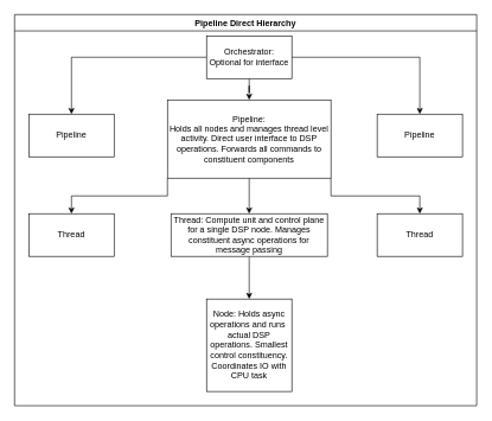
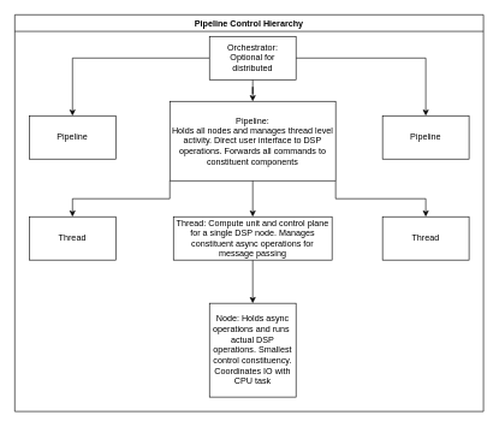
  <mxCell id="0" />
  <mxCell id="1" parent="0" />
- <mxCell id="2" value="Pipeline Direct Hierarchy" style="swimlane;whiteSpace=wrap;html=1;" vertex="1" parent="1"><mxGeometry x="20" y="20" width="650" height="550" as="geometry" /></mxCell>
+ <mxCell id="2" value="Pipeline Control Hierarchy" style="swimlane;whiteSpace=wrap;html=1;" vertex="1" parent="1"><mxGeometry x="20" y="20" width="650" height="550" as="geometry" /></mxCell>
  <mxCell id="3" value="" style="edgeStyle=orthogonalEdgeStyle;rounded=0;orthogonalLoop=1;jettySize=auto;html=1;" edge="1" parent="2" source="6" target="12"><mxGeometry relative="1" as="geometry" /></mxCell>
  <mxCell id="4" style="edgeStyle=orthogonalEdgeStyle;rounded=0;orthogonalLoop=1;jettySize=auto;html=1;exitX=0;exitY=1;exitDx=0;exitDy=0;" edge="1" parent="2" source="6" target="16"><mxGeometry relative="1" as="geometry" /></mxCell>
  <mxCell id="5" style="edgeStyle=orthogonalEdgeStyle;rounded=0;orthogonalLoop=1;jettySize=auto;html=1;exitX=1;exitY=1;exitDx=0;exitDy=0;" edge="1" parent="2" source="6" target="15"><mxGeometry relative="1" as="geometry" /></mxCell>
  <mxCell id="6" value="Pipeline:&lt;br&gt;Holds all nodes and manages thread level activity. Direct user interface to DSP operations. Forwards all commands to constituent components" style="rounded=0;whiteSpace=wrap;html=1;" vertex="1" parent="2"><mxGeometry x="215" y="120" width="230" height="110" as="geometry" /></mxCell>
  <mxCell id="7" style="edgeStyle=orthogonalEdgeStyle;rounded=0;orthogonalLoop=1;jettySize=auto;html=1;" edge="1" parent="2" source="10" target="6"><mxGeometry relative="1" as="geometry" /></mxCell>
  <mxCell id="8" value="" style="edgeStyle=orthogonalEdgeStyle;rounded=0;orthogonalLoop=1;jettySize=auto;html=1;" edge="1" parent="2" source="10" target="13"><mxGeometry relative="1" as="geometry" /></mxCell>
  <mxCell id="9" style="edgeStyle=orthogonalEdgeStyle;rounded=0;orthogonalLoop=1;jettySize=auto;html=1;" edge="1" parent="2" source="10" target="14"><mxGeometry relative="1" as="geometry" /></mxCell>
- <mxCell id="10" value="Orchestrator: Optional for interface" style="rounded=0;whiteSpace=wrap;html=1;" vertex="1" parent="2"><mxGeometry x="270" y="30" width="120" height="60" as="geometry" /></mxCell>
+ <mxCell id="10" value="Orchestrator: Optional for distributed" style="rounded=0;whiteSpace=wrap;html=1;" vertex="1" parent="2"><mxGeometry x="270" y="30" width="120" height="60" as="geometry" /></mxCell>
  <mxCell id="11" value="" style="edgeStyle=orthogonalEdgeStyle;rounded=0;orthogonalLoop=1;jettySize=auto;html=1;" edge="1" parent="2" source="12" target="17"><mxGeometry relative="1" as="geometry" /></mxCell>
  <mxCell id="12" value="Thread: Compute unit and control plane for a single DSP node. Manages constituent async operations for message passing" style="whiteSpace=wrap;html=1;rounded=0;" vertex="1" parent="2"><mxGeometry x="220" y="280" width="220" height="60" as="geometry" /></mxCell>
  <mxCell id="13" value="Pipeline" style="whiteSpace=wrap;html=1;rounded=0;" vertex="1" parent="2"><mxGeometry x="510" y="140" width="120" height="60" as="geometry" /></mxCell>
  <mxCell id="14" value="Pipeline" style="whiteSpace=wrap;html=1;rounded=0;" vertex="1" parent="2"><mxGeometry x="20" y="140" width="120" height="60" as="geometry" /></mxCell>
  <mxCell id="15" value="Thread" style="rounded=0;whiteSpace=wrap;html=1;" vertex="1" parent="2"><mxGeometry x="510" y="280" width="120" height="60" as="geometry" /></mxCell>
  <mxCell id="16" value="Thread" style="rounded=0;whiteSpace=wrap;html=1;" vertex="1" parent="2"><mxGeometry x="20" y="280" width="120" height="60" as="geometry" /></mxCell>
  <mxCell id="17" value="Node: Holds async operations and runs&amp;nbsp; actual DSP operations. Smallest control constituency. Coordinates IO with CPU task" style="whiteSpace=wrap;html=1;rounded=0;" vertex="1" parent="2"><mxGeometry x="270" y="400" width="120" height="130" as="geometry" /></mxCell>
